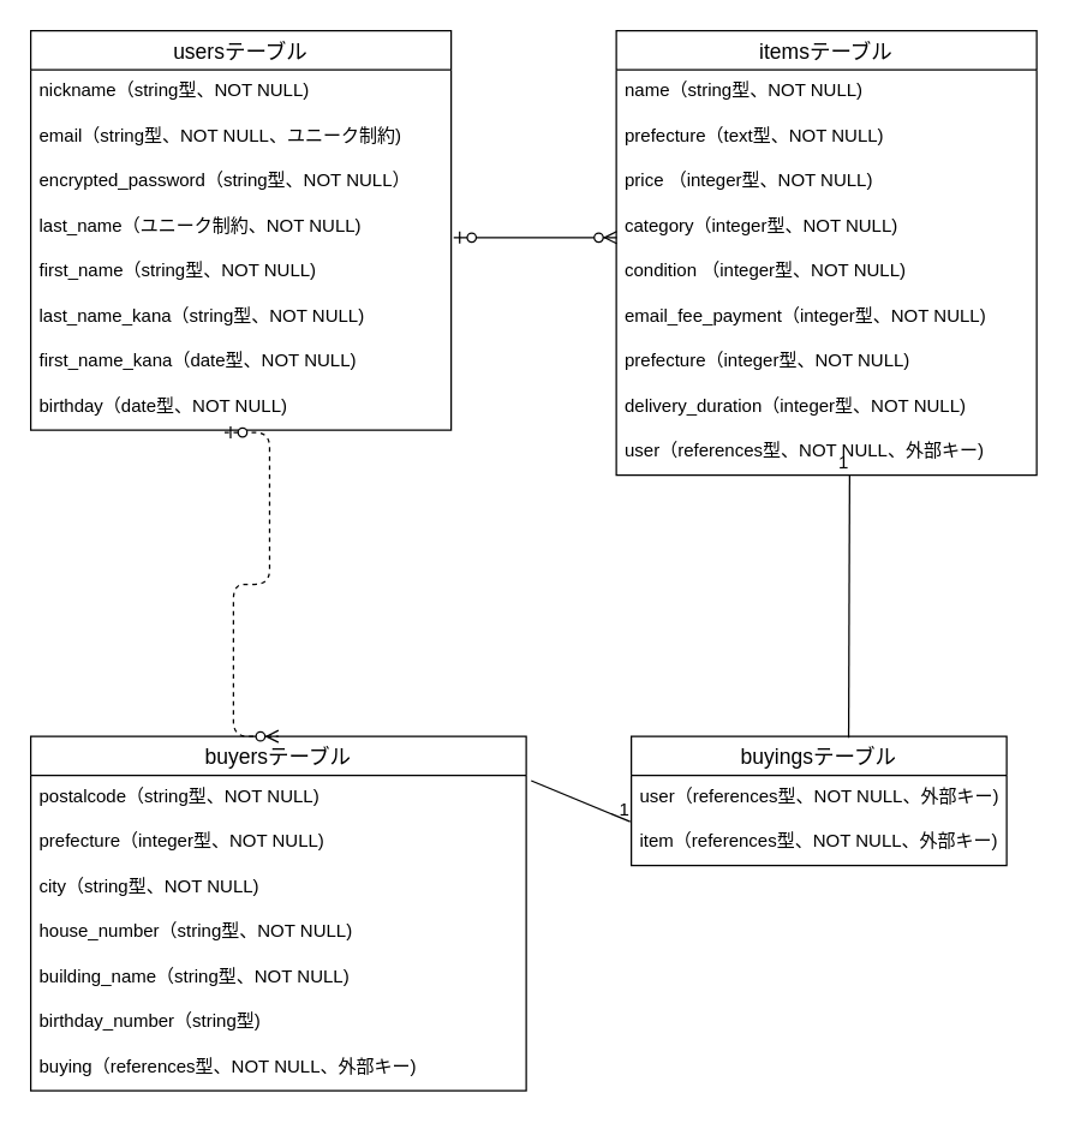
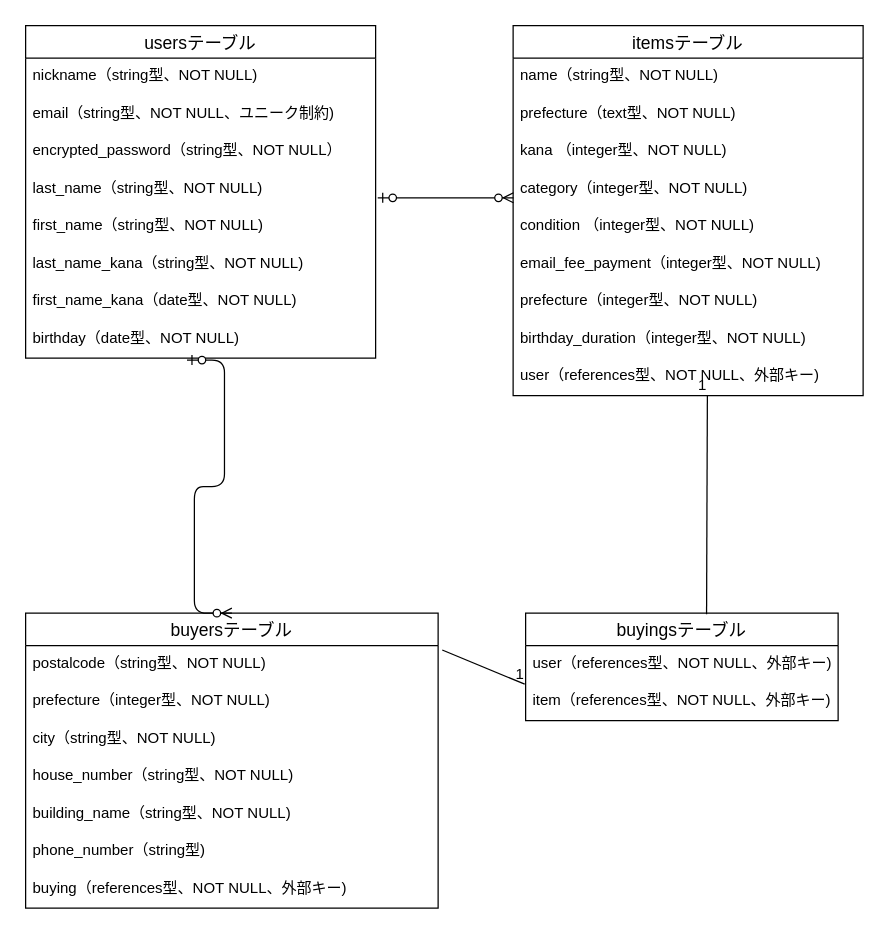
  <mxCell id="0" />
  <mxCell id="1" parent="0" />
  <mxCell id="2" value="usersテーブル" style="swimlane;fontStyle=0;childLayout=stackLayout;horizontal=1;startSize=26;horizontalStack=0;resizeParent=1;resizeParentMax=0;resizeLast=0;collapsible=1;marginBottom=0;align=center;fontSize=14;" parent="1" vertex="1"><mxGeometry x="20" y="20" width="280" height="266" as="geometry" /></mxCell>
  <mxCell id="3" value="nickname（string型、NOT NULL)" style="text;strokeColor=none;fillColor=none;spacingLeft=4;spacingRight=4;overflow=hidden;rotatable=0;points=[[0,0.5],[1,0.5]];portConstraint=eastwest;fontSize=12;" parent="2" vertex="1"><mxGeometry y="26" width="280" height="30" as="geometry" /></mxCell>
  <mxCell id="4" value="email（string型、NOT NULL、ユニーク制約)" style="text;strokeColor=none;fillColor=none;spacingLeft=4;spacingRight=4;overflow=hidden;rotatable=0;points=[[0,0.5],[1,0.5]];portConstraint=eastwest;fontSize=12;" parent="2" vertex="1"><mxGeometry y="56" width="280" height="30" as="geometry" /></mxCell>
  <mxCell id="5" value="encrypted_password（string型、NOT NULL）" style="text;strokeColor=none;fillColor=none;spacingLeft=4;spacingRight=4;overflow=hidden;rotatable=0;points=[[0,0.5],[1,0.5]];portConstraint=eastwest;fontSize=12;" parent="2" vertex="1"><mxGeometry y="86" width="280" height="30" as="geometry" /></mxCell>
- <mxCell id="6" value="last_name（ユニーク制約、NOT NULL)" style="text;strokeColor=none;fillColor=none;spacingLeft=4;spacingRight=4;overflow=hidden;rotatable=0;points=[[0,0.5],[1,0.5]];portConstraint=eastwest;fontSize=12;" parent="2" vertex="1"><mxGeometry y="116" width="280" height="30" as="geometry" /></mxCell>
+ <mxCell id="6" value="last_name（string型、NOT NULL)" style="text;strokeColor=none;fillColor=none;spacingLeft=4;spacingRight=4;overflow=hidden;rotatable=0;points=[[0,0.5],[1,0.5]];portConstraint=eastwest;fontSize=12;" parent="2" vertex="1"><mxGeometry y="116" width="280" height="30" as="geometry" /></mxCell>
  <mxCell id="7" value="first_name（string型、NOT NULL)" style="text;strokeColor=none;fillColor=none;spacingLeft=4;spacingRight=4;overflow=hidden;rotatable=0;points=[[0,0.5],[1,0.5]];portConstraint=eastwest;fontSize=12;" parent="2" vertex="1"><mxGeometry y="146" width="280" height="30" as="geometry" /></mxCell>
  <mxCell id="8" value="last_name_kana（string型、NOT NULL)" style="text;strokeColor=none;fillColor=none;spacingLeft=4;spacingRight=4;overflow=hidden;rotatable=0;points=[[0,0.5],[1,0.5]];portConstraint=eastwest;fontSize=12;" parent="2" vertex="1"><mxGeometry y="176" width="280" height="30" as="geometry" /></mxCell>
  <mxCell id="9" value="first_name_kana（date型、NOT NULL)" style="text;strokeColor=none;fillColor=none;spacingLeft=4;spacingRight=4;overflow=hidden;rotatable=0;points=[[0,0.5],[1,0.5]];portConstraint=eastwest;fontSize=12;" parent="2" vertex="1"><mxGeometry y="206" width="280" height="30" as="geometry" /></mxCell>
  <mxCell id="10" value="birthday（date型、NOT NULL)" style="text;strokeColor=none;fillColor=none;spacingLeft=4;spacingRight=4;overflow=hidden;rotatable=0;points=[[0,0.5],[1,0.5]];portConstraint=eastwest;fontSize=12;" parent="2" vertex="1"><mxGeometry y="236" width="280" height="30" as="geometry" /></mxCell>
  <mxCell id="11" value="itemsテーブル" style="swimlane;fontStyle=0;childLayout=stackLayout;horizontal=1;startSize=26;horizontalStack=0;resizeParent=1;resizeParentMax=0;resizeLast=0;collapsible=1;marginBottom=0;align=center;fontSize=14;" parent="1" vertex="1"><mxGeometry x="410" y="20" width="280" height="296" as="geometry" /></mxCell>
  <mxCell id="12" value="name（string型、NOT NULL)" style="text;strokeColor=none;fillColor=none;spacingLeft=4;spacingRight=4;overflow=hidden;rotatable=0;points=[[0,0.5],[1,0.5]];portConstraint=eastwest;fontSize=12;" parent="11" vertex="1"><mxGeometry y="26" width="280" height="30" as="geometry" /></mxCell>
  <mxCell id="13" value="prefecture（text型、NOT NULL)" style="text;strokeColor=none;fillColor=none;spacingLeft=4;spacingRight=4;overflow=hidden;rotatable=0;points=[[0,0.5],[1,0.5]];portConstraint=eastwest;fontSize=12;" parent="11" vertex="1"><mxGeometry y="56" width="280" height="30" as="geometry" /></mxCell>
- <mxCell id="14" value="price （integer型、NOT NULL)" style="text;strokeColor=none;fillColor=none;spacingLeft=4;spacingRight=4;overflow=hidden;rotatable=0;points=[[0,0.5],[1,0.5]];portConstraint=eastwest;fontSize=12;" parent="11" vertex="1"><mxGeometry y="86" width="280" height="30" as="geometry" /></mxCell>
+ <mxCell id="14" value="kana （integer型、NOT NULL)" style="text;strokeColor=none;fillColor=none;spacingLeft=4;spacingRight=4;overflow=hidden;rotatable=0;points=[[0,0.5],[1,0.5]];portConstraint=eastwest;fontSize=12;" parent="11" vertex="1"><mxGeometry y="86" width="280" height="30" as="geometry" /></mxCell>
  <mxCell id="15" value="category（integer型、NOT NULL)" style="text;strokeColor=none;fillColor=none;spacingLeft=4;spacingRight=4;overflow=hidden;rotatable=0;points=[[0,0.5],[1,0.5]];portConstraint=eastwest;fontSize=12;" parent="11" vertex="1"><mxGeometry y="116" width="280" height="30" as="geometry" /></mxCell>
  <mxCell id="16" value="condition （integer型、NOT NULL)" style="text;strokeColor=none;fillColor=none;spacingLeft=4;spacingRight=4;overflow=hidden;rotatable=0;points=[[0,0.5],[1,0.5]];portConstraint=eastwest;fontSize=12;" parent="11" vertex="1"><mxGeometry y="146" width="280" height="30" as="geometry" /></mxCell>
  <mxCell id="17" value="email_fee_payment（integer型、NOT NULL)" style="text;strokeColor=none;fillColor=none;spacingLeft=4;spacingRight=4;overflow=hidden;rotatable=0;points=[[0,0.5],[1,0.5]];portConstraint=eastwest;fontSize=12;" parent="11" vertex="1"><mxGeometry y="176" width="280" height="30" as="geometry" /></mxCell>
  <mxCell id="18" value="prefecture（integer型、NOT NULL)" style="text;strokeColor=none;fillColor=none;spacingLeft=4;spacingRight=4;overflow=hidden;rotatable=0;points=[[0,0.5],[1,0.5]];portConstraint=eastwest;fontSize=12;" parent="11" vertex="1"><mxGeometry y="206" width="280" height="30" as="geometry" /></mxCell>
- <mxCell id="19" value="delivery_duration（integer型、NOT NULL)" style="text;strokeColor=none;fillColor=none;spacingLeft=4;spacingRight=4;overflow=hidden;rotatable=0;points=[[0,0.5],[1,0.5]];portConstraint=eastwest;fontSize=12;" parent="11" vertex="1"><mxGeometry y="236" width="280" height="30" as="geometry" /></mxCell>
+ <mxCell id="19" value="birthday_duration（integer型、NOT NULL)" style="text;strokeColor=none;fillColor=none;spacingLeft=4;spacingRight=4;overflow=hidden;rotatable=0;points=[[0,0.5],[1,0.5]];portConstraint=eastwest;fontSize=12;" parent="11" vertex="1"><mxGeometry y="236" width="280" height="30" as="geometry" /></mxCell>
  <mxCell id="20" value="user（references型、NOT NULL、外部キー)" style="text;strokeColor=none;fillColor=none;spacingLeft=4;spacingRight=4;overflow=hidden;rotatable=0;points=[[0,0.5],[1,0.5]];portConstraint=eastwest;fontSize=12;" parent="11" vertex="1"><mxGeometry y="266" width="280" height="30" as="geometry" /></mxCell>
  <mxCell id="21" value="buyersテーブル" style="swimlane;fontStyle=0;childLayout=stackLayout;horizontal=1;startSize=26;horizontalStack=0;resizeParent=1;resizeParentMax=0;resizeLast=0;collapsible=1;marginBottom=0;align=center;fontSize=14;strokeColor=default;fillColor=none;" parent="1" vertex="1"><mxGeometry x="20" y="490" width="330" height="236" as="geometry" /></mxCell>
  <mxCell id="22" value="postalcode（string型、NOT NULL)&#10;" style="text;strokeColor=none;fillColor=none;spacingLeft=4;spacingRight=4;overflow=hidden;rotatable=0;points=[[0,0.5],[1,0.5]];portConstraint=eastwest;fontSize=12;" parent="21" vertex="1"><mxGeometry y="26" width="330" height="30" as="geometry" /></mxCell>
  <mxCell id="23" value="prefecture（integer型、NOT NULL)&#10;" style="text;strokeColor=none;fillColor=none;spacingLeft=4;spacingRight=4;overflow=hidden;rotatable=0;points=[[0,0.5],[1,0.5]];portConstraint=eastwest;fontSize=12;" parent="21" vertex="1"><mxGeometry y="56" width="330" height="30" as="geometry" /></mxCell>
  <mxCell id="24" value="city（string型、NOT NULL)&#10;" style="text;strokeColor=none;fillColor=none;spacingLeft=4;spacingRight=4;overflow=hidden;rotatable=0;points=[[0,0.5],[1,0.5]];portConstraint=eastwest;fontSize=12;" parent="21" vertex="1"><mxGeometry y="86" width="330" height="30" as="geometry" /></mxCell>
  <mxCell id="25" value="house_number（string型、NOT NULL)&#10;" style="text;strokeColor=none;fillColor=none;spacingLeft=4;spacingRight=4;overflow=hidden;rotatable=0;points=[[0,0.5],[1,0.5]];portConstraint=eastwest;fontSize=12;" parent="21" vertex="1"><mxGeometry y="116" width="330" height="30" as="geometry" /></mxCell>
  <mxCell id="26" value="building_name（string型、NOT NULL)&#10;" style="text;strokeColor=none;fillColor=none;spacingLeft=4;spacingRight=4;overflow=hidden;rotatable=0;points=[[0,0.5],[1,0.5]];portConstraint=eastwest;fontSize=12;" parent="21" vertex="1"><mxGeometry y="146" width="330" height="30" as="geometry" /></mxCell>
- <mxCell id="27" value="birthday_number（string型)&#10;" style="text;strokeColor=none;fillColor=none;spacingLeft=4;spacingRight=4;overflow=hidden;rotatable=0;points=[[0,0.5],[1,0.5]];portConstraint=eastwest;fontSize=12;" parent="21" vertex="1"><mxGeometry y="176" width="330" height="30" as="geometry" /></mxCell>
+ <mxCell id="27" value="phone_number（string型)&#10;" style="text;strokeColor=none;fillColor=none;spacingLeft=4;spacingRight=4;overflow=hidden;rotatable=0;points=[[0,0.5],[1,0.5]];portConstraint=eastwest;fontSize=12;" parent="21" vertex="1"><mxGeometry y="176" width="330" height="30" as="geometry" /></mxCell>
  <mxCell id="28" value="buying（references型、NOT NULL、外部キー)" style="text;strokeColor=none;fillColor=none;spacingLeft=4;spacingRight=4;overflow=hidden;rotatable=0;points=[[0,0.5],[1,0.5]];portConstraint=eastwest;fontSize=12;" vertex="1" parent="21"><mxGeometry y="206" width="330" height="30" as="geometry" /></mxCell>
  <mxCell id="29" value="buyingsテーブル" style="swimlane;fontStyle=0;childLayout=stackLayout;horizontal=1;startSize=26;horizontalStack=0;resizeParent=1;resizeParentMax=0;resizeLast=0;collapsible=1;marginBottom=0;align=center;fontSize=14;strokeColor=default;fillColor=none;" parent="1" vertex="1"><mxGeometry x="420" y="490" width="250" height="86" as="geometry" /></mxCell>
  <mxCell id="30" value="user（references型、NOT NULL、外部キー)" style="text;strokeColor=none;fillColor=none;spacingLeft=4;spacingRight=4;overflow=hidden;rotatable=0;points=[[0,0.5],[1,0.5]];portConstraint=eastwest;fontSize=12;" parent="29" vertex="1"><mxGeometry y="26" width="250" height="30" as="geometry" /></mxCell>
  <mxCell id="31" value="item（references型、NOT NULL、外部キー)" style="text;strokeColor=none;fillColor=none;spacingLeft=4;spacingRight=4;overflow=hidden;rotatable=0;points=[[0,0.5],[1,0.5]];portConstraint=eastwest;fontSize=12;" parent="29" vertex="1"><mxGeometry y="56" width="250" height="30" as="geometry" /></mxCell>
  <mxCell id="32" value="" style="edgeStyle=entityRelationEdgeStyle;fontSize=12;html=1;endArrow=ERzeroToMany;startArrow=ERzeroToOne;exitX=1.006;exitY=0.725;exitDx=0;exitDy=0;exitPerimeter=0;entryX=0.001;entryY=0.725;entryDx=0;entryDy=0;entryPerimeter=0;" parent="1" target="15" edge="1"><mxGeometry width="100" height="100" relative="1" as="geometry"><mxPoint x="301.68" y="157.75" as="sourcePoint" /><mxPoint x="400" y="170" as="targetPoint" /></mxGeometry></mxCell>
- <mxCell id="33" value="" style="edgeStyle=entityRelationEdgeStyle;fontSize=12;html=1;endArrow=ERzeroToMany;startArrow=ERzeroToOne;entryX=0.5;entryY=0;entryDx=0;entryDy=0;exitX=0.461;exitY=1.051;exitDx=0;exitDy=0;exitPerimeter=0;dashed=1;" parent="1" source="10" target="21" edge="1"><mxGeometry width="100" height="100" relative="1" as="geometry"><mxPoint x="156.36" y="316.87" as="sourcePoint" /><mxPoint x="268.6" y="420" as="targetPoint" /></mxGeometry></mxCell>
+ <mxCell id="33" value="" style="edgeStyle=entityRelationEdgeStyle;fontSize=12;html=1;endArrow=ERzeroToMany;startArrow=ERzeroToOne;entryX=0.5;entryY=0;entryDx=0;entryDy=0;exitX=0.461;exitY=1.051;exitDx=0;exitDy=0;exitPerimeter=0;" parent="1" source="10" target="21" edge="1"><mxGeometry width="100" height="100" relative="1" as="geometry"><mxPoint x="156.36" y="316.87" as="sourcePoint" /><mxPoint x="268.6" y="420" as="targetPoint" /></mxGeometry></mxCell>
  <mxCell id="34" value="" style="endArrow=none;html=1;rounded=0;entryX=0.555;entryY=0.991;entryDx=0;entryDy=0;entryPerimeter=0;exitX=0.579;exitY=0.011;exitDx=0;exitDy=0;exitPerimeter=0;" parent="1" source="29" target="20" edge="1"><mxGeometry relative="1" as="geometry"><mxPoint x="570" y="480" as="sourcePoint" /><mxPoint x="440" y="430" as="targetPoint" /></mxGeometry></mxCell>
  <mxCell id="35" value="1" style="resizable=0;html=1;align=right;verticalAlign=bottom;" parent="34" connectable="0" vertex="1"><mxGeometry x="1" relative="1" as="geometry" /></mxCell>
  <mxCell id="36" value="" style="endArrow=none;html=1;rounded=0;entryX=-0.003;entryY=0.028;entryDx=0;entryDy=0;entryPerimeter=0;exitX=1.01;exitY=0.117;exitDx=0;exitDy=0;exitPerimeter=0;" parent="1" target="31" edge="1"><mxGeometry relative="1" as="geometry"><mxPoint x="353.3" y="519.51" as="sourcePoint" /><mxPoint x="480" y="550" as="targetPoint" /></mxGeometry></mxCell>
  <mxCell id="37" value="1" style="resizable=0;html=1;align=right;verticalAlign=bottom;" parent="36" connectable="0" vertex="1"><mxGeometry x="1" relative="1" as="geometry" /></mxCell>
